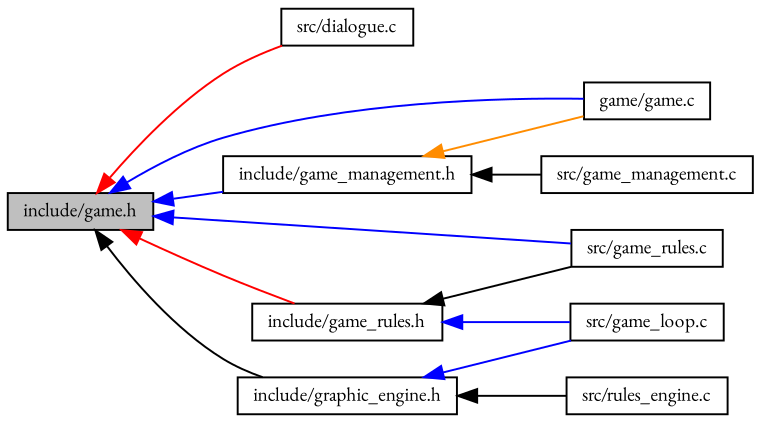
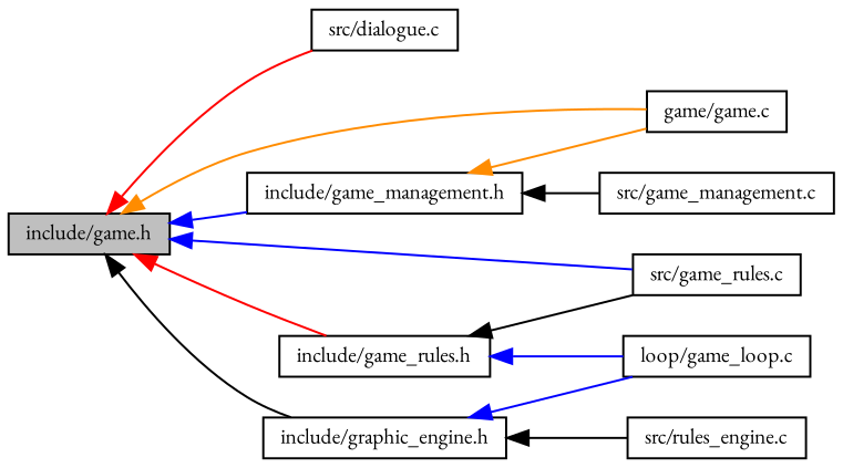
  digraph {
    fontname="EB Garamond"
    rankdir=LR
    node [color=black fillcolor=white fontname="EB Garamond" fontsize=10 shape=record style=filled]
    edge [color=blue dir=back fontname="EB Garamond" fontsize=10 labelfontname=Helvetica labelfontsize=10 style=solid]
    n1 [fillcolor=grey75 fontcolor=black height=0.2 label="include/game.h" width=0.4]
    n2 [height=0.2 label="src/dialogue.c" width=0.4]
    n3 [height=0.2 label="game/game.c" width=0.4]
    n4 [height=0.2 label="include/game_management.h" width=0.4]
    n5 [height=0.2 label="include/game_rules.h" width=0.4]
    n6 [height=0.2 label="include/graphic_engine.h" width=0.4]
    n7 [height=0.2 label="src/game_rules.c" width=0.4]
-   n8 [height=0.2 label="src/game_loop.c" width=0.4]
+   n8 [height=0.2 label="loop/game_loop.c" width=0.4]
    n9 [height=0.2 label="src/game_management.c" width=0.4]
    n10 [height=0.2 label="src/rules_engine.c" width=0.4]
    n1 -> n2 [color=red]
-   n1 -> n3
+   n1 -> n3 [color=darkorange]
    n1 -> n4
    n1 -> n5 [color=red]
    n1 -> n6 [color=black]
    n1 -> n7
    n4 -> n3 [color=darkorange]
    n4 -> n9 [color=black]
    n5 -> n7 [color=black]
    n5 -> n8
    n6 -> n8
    n6 -> n10 [color=black]
  }
